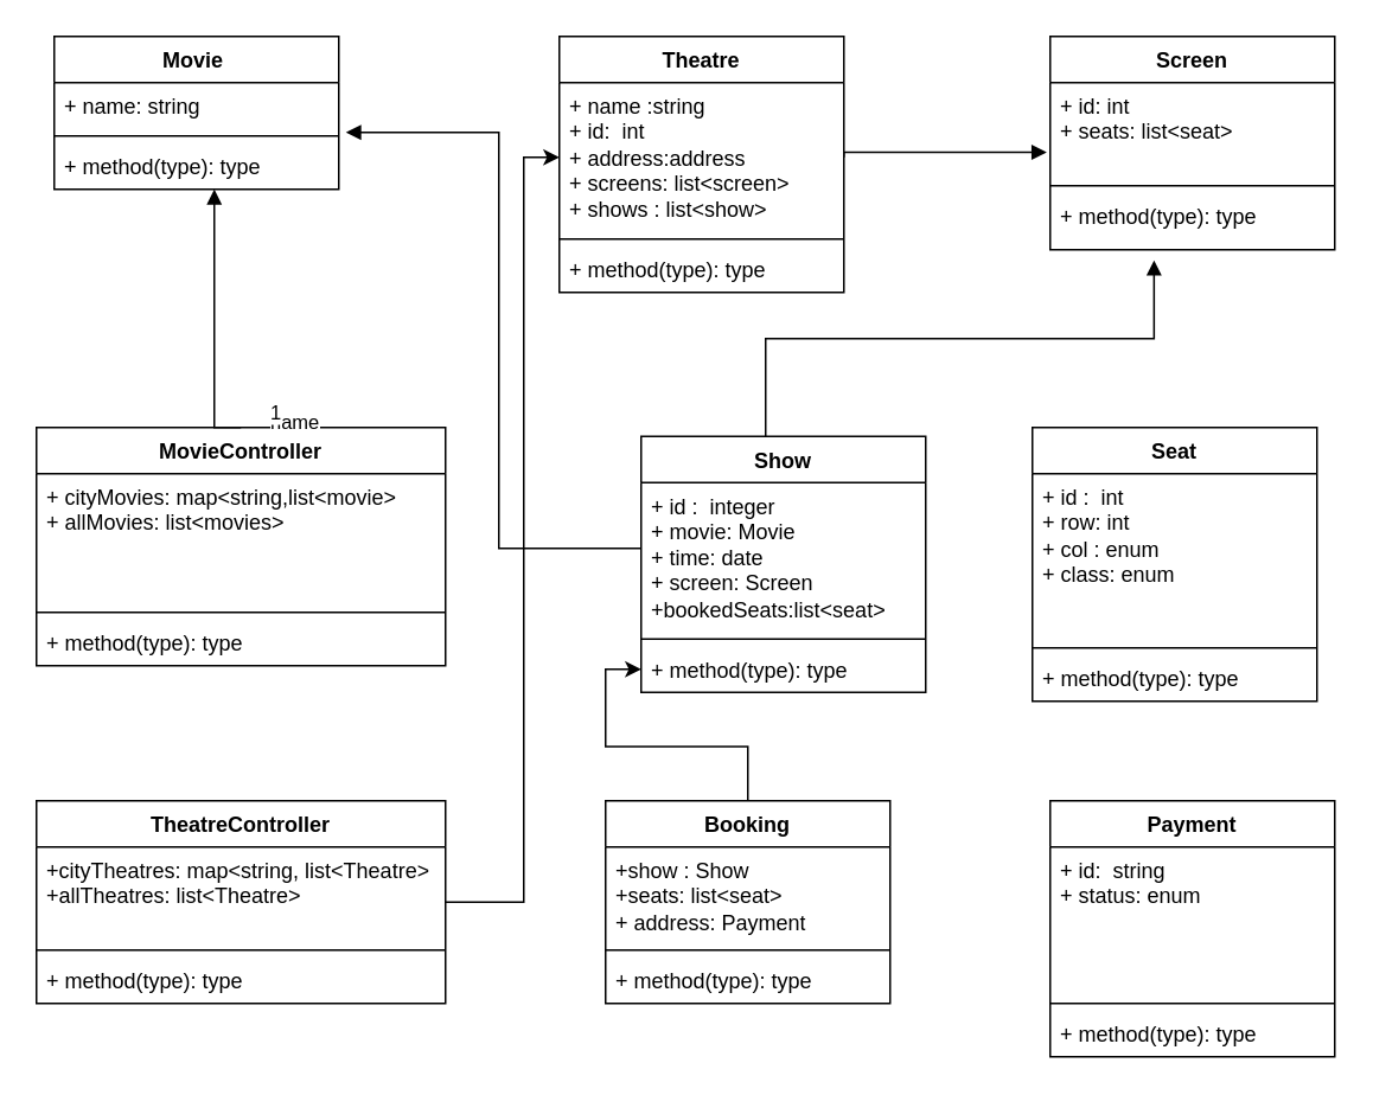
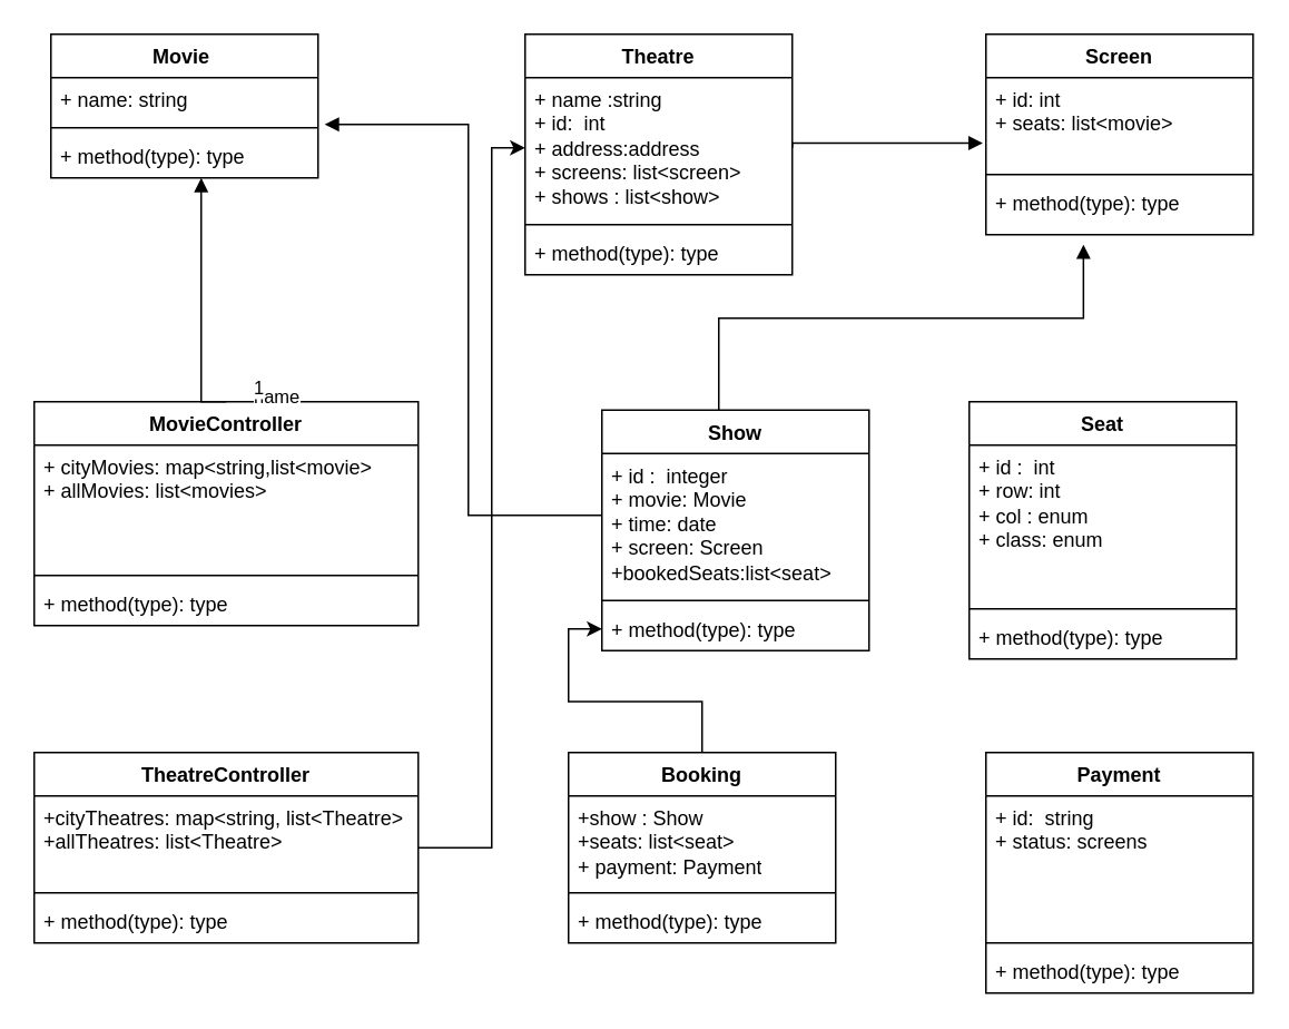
  <mxCell id="0" />
  <mxCell id="1" parent="0" />
  <mxCell id="2" value="Movie&lt;span style=&quot;white-space: pre;&quot;&gt; &lt;/span&gt;" style="swimlane;fontStyle=1;align=center;verticalAlign=top;childLayout=stackLayout;horizontal=1;startSize=26;horizontalStack=0;resizeParent=1;resizeParentMax=0;resizeLast=0;collapsible=1;marginBottom=0;whiteSpace=wrap;html=1;" parent="1" vertex="1"><mxGeometry x="30" y="20" width="160" height="86" as="geometry" /></mxCell>
  <mxCell id="3" value="+ name: string" style="text;strokeColor=none;fillColor=none;align=left;verticalAlign=top;spacingLeft=4;spacingRight=4;overflow=hidden;rotatable=0;points=[[0,0.5],[1,0.5]];portConstraint=eastwest;whiteSpace=wrap;html=1;" parent="2" vertex="1"><mxGeometry y="26" width="160" height="26" as="geometry" /></mxCell>
  <mxCell id="4" value="" style="line;strokeWidth=1;fillColor=none;align=left;verticalAlign=middle;spacingTop=-1;spacingLeft=3;spacingRight=3;rotatable=0;labelPosition=right;points=[];portConstraint=eastwest;strokeColor=inherit;" parent="2" vertex="1"><mxGeometry y="52" width="160" height="8" as="geometry" /></mxCell>
  <mxCell id="5" value="+ method(type): type" style="text;strokeColor=none;fillColor=none;align=left;verticalAlign=top;spacingLeft=4;spacingRight=4;overflow=hidden;rotatable=0;points=[[0,0.5],[1,0.5]];portConstraint=eastwest;whiteSpace=wrap;html=1;" parent="2" vertex="1"><mxGeometry y="60" width="160" height="26" as="geometry" /></mxCell>
  <mxCell id="6" value="MovieController" style="swimlane;fontStyle=1;align=center;verticalAlign=top;childLayout=stackLayout;horizontal=1;startSize=26;horizontalStack=0;resizeParent=1;resizeParentMax=0;resizeLast=0;collapsible=1;marginBottom=0;whiteSpace=wrap;html=1;" parent="1" vertex="1"><mxGeometry x="20" y="240" width="230" height="134" as="geometry" /></mxCell>
  <mxCell id="7" value="+ cityMovies: map&amp;lt;string,list&amp;lt;movie&amp;gt;&lt;br&gt;+ allMovies: list&amp;lt;movies&amp;gt;" style="text;strokeColor=none;fillColor=none;align=left;verticalAlign=top;spacingLeft=4;spacingRight=4;overflow=hidden;rotatable=0;points=[[0,0.5],[1,0.5]];portConstraint=eastwest;whiteSpace=wrap;html=1;" parent="6" vertex="1"><mxGeometry y="26" width="230" height="74" as="geometry" /></mxCell>
  <mxCell id="8" value="" style="line;strokeWidth=1;fillColor=none;align=left;verticalAlign=middle;spacingTop=-1;spacingLeft=3;spacingRight=3;rotatable=0;labelPosition=right;points=[];portConstraint=eastwest;strokeColor=inherit;" parent="6" vertex="1"><mxGeometry y="100" width="230" height="8" as="geometry" /></mxCell>
  <mxCell id="9" value="+ method(type): type" style="text;strokeColor=none;fillColor=none;align=left;verticalAlign=top;spacingLeft=4;spacingRight=4;overflow=hidden;rotatable=0;points=[[0,0.5],[1,0.5]];portConstraint=eastwest;whiteSpace=wrap;html=1;" parent="6" vertex="1"><mxGeometry y="108" width="230" height="26" as="geometry" /></mxCell>
  <mxCell id="10" value="name" style="endArrow=block;endFill=1;html=1;edgeStyle=orthogonalEdgeStyle;align=left;verticalAlign=top;rounded=0;exitX=0.5;exitY=0;exitDx=0;exitDy=0;" parent="1" source="6" target="5" edge="1"><mxGeometry x="-0.586" y="-30" relative="1" as="geometry"><mxPoint x="90" y="220" as="sourcePoint" /><mxPoint x="210" y="180" as="targetPoint" /><Array as="points"><mxPoint x="120" y="240" /></Array><mxPoint as="offset" /></mxGeometry></mxCell>
  <mxCell id="11" value="1" style="edgeLabel;resizable=0;html=1;align=left;verticalAlign=bottom;" parent="10" connectable="0" vertex="1"><mxGeometry x="-1" relative="1" as="geometry"><mxPoint x="15" as="offset" /></mxGeometry></mxCell>
  <mxCell id="12" value="Theatre" style="swimlane;fontStyle=1;align=center;verticalAlign=top;childLayout=stackLayout;horizontal=1;startSize=26;horizontalStack=0;resizeParent=1;resizeParentMax=0;resizeLast=0;collapsible=1;marginBottom=0;whiteSpace=wrap;html=1;" parent="1" vertex="1"><mxGeometry x="314" y="20" width="160" height="144" as="geometry" /></mxCell>
  <mxCell id="13" value="+ name :string&lt;br&gt;+ id:&amp;nbsp; int&lt;br&gt;+ address:address&lt;br&gt;+ screens: list&amp;lt;screen&amp;gt;&lt;br&gt;+ shows : list&amp;lt;show&amp;gt;" style="text;strokeColor=none;fillColor=none;align=left;verticalAlign=top;spacingLeft=4;spacingRight=4;overflow=hidden;rotatable=0;points=[[0,0.5],[1,0.5]];portConstraint=eastwest;whiteSpace=wrap;html=1;" parent="12" vertex="1"><mxGeometry y="26" width="160" height="84" as="geometry" /></mxCell>
  <mxCell id="14" value="" style="line;strokeWidth=1;fillColor=none;align=left;verticalAlign=middle;spacingTop=-1;spacingLeft=3;spacingRight=3;rotatable=0;labelPosition=right;points=[];portConstraint=eastwest;strokeColor=inherit;" parent="12" vertex="1"><mxGeometry y="110" width="160" height="8" as="geometry" /></mxCell>
  <mxCell id="15" value="+ method(type): type" style="text;strokeColor=none;fillColor=none;align=left;verticalAlign=top;spacingLeft=4;spacingRight=4;overflow=hidden;rotatable=0;points=[[0,0.5],[1,0.5]];portConstraint=eastwest;whiteSpace=wrap;html=1;" parent="12" vertex="1"><mxGeometry y="118" width="160" height="26" as="geometry" /></mxCell>
  <mxCell id="16" value="Screen" style="swimlane;fontStyle=1;align=center;verticalAlign=top;childLayout=stackLayout;horizontal=1;startSize=26;horizontalStack=0;resizeParent=1;resizeParentMax=0;resizeLast=0;collapsible=1;marginBottom=0;whiteSpace=wrap;html=1;" parent="1" vertex="1"><mxGeometry x="590" y="20" width="160" height="120" as="geometry" /></mxCell>
- <mxCell id="17" value="+ id: int&lt;br&gt;+ seats: list&amp;lt;seat&amp;gt;" style="text;strokeColor=none;fillColor=none;align=left;verticalAlign=top;spacingLeft=4;spacingRight=4;overflow=hidden;rotatable=0;points=[[0,0.5],[1,0.5]];portConstraint=eastwest;whiteSpace=wrap;html=1;" parent="16" vertex="1"><mxGeometry y="26" width="160" height="54" as="geometry" /></mxCell>
+ <mxCell id="17" value="+ id: int&lt;br&gt;+ seats: list&amp;lt;movie&amp;gt;" style="text;strokeColor=none;fillColor=none;align=left;verticalAlign=top;spacingLeft=4;spacingRight=4;overflow=hidden;rotatable=0;points=[[0,0.5],[1,0.5]];portConstraint=eastwest;whiteSpace=wrap;html=1;" parent="16" vertex="1"><mxGeometry y="26" width="160" height="54" as="geometry" /></mxCell>
  <mxCell id="18" value="" style="line;strokeWidth=1;fillColor=none;align=left;verticalAlign=middle;spacingTop=-1;spacingLeft=3;spacingRight=3;rotatable=0;labelPosition=right;points=[];portConstraint=eastwest;strokeColor=inherit;" parent="16" vertex="1"><mxGeometry y="80" width="160" height="8" as="geometry" /></mxCell>
  <mxCell id="19" value="+ method(type): type" style="text;strokeColor=none;fillColor=none;align=left;verticalAlign=top;spacingLeft=4;spacingRight=4;overflow=hidden;rotatable=0;points=[[0,0.5],[1,0.5]];portConstraint=eastwest;whiteSpace=wrap;html=1;" parent="16" vertex="1"><mxGeometry y="88" width="160" height="32" as="geometry" /></mxCell>
  <mxCell id="20" value="" style="endArrow=block;endFill=1;html=1;edgeStyle=orthogonalEdgeStyle;align=left;verticalAlign=top;rounded=0;exitX=1;exitY=0.5;exitDx=0;exitDy=0;entryX=-0.012;entryY=0.726;entryDx=0;entryDy=0;entryPerimeter=0;" parent="1" source="13" target="17" edge="1"><mxGeometry x="-0.586" y="-30" relative="1" as="geometry"><mxPoint x="500" y="154" as="sourcePoint" /><mxPoint x="535" y="20" as="targetPoint" /><Array as="points"><mxPoint x="474" y="85" /></Array><mxPoint as="offset" /></mxGeometry></mxCell>
  <mxCell id="21" style="edgeStyle=orthogonalEdgeStyle;rounded=0;orthogonalLoop=1;jettySize=auto;html=1;endArrow=block;endFill=1;entryX=0.365;entryY=1.185;entryDx=0;entryDy=0;entryPerimeter=0;" parent="1" source="22" target="19" edge="1"><mxGeometry relative="1" as="geometry"><mxPoint x="620" y="140" as="targetPoint" /><Array as="points"><mxPoint x="430" y="190" /><mxPoint x="648" y="190" /></Array></mxGeometry></mxCell>
  <mxCell id="22" value="Show" style="swimlane;fontStyle=1;align=center;verticalAlign=top;childLayout=stackLayout;horizontal=1;startSize=26;horizontalStack=0;resizeParent=1;resizeParentMax=0;resizeLast=0;collapsible=1;marginBottom=0;whiteSpace=wrap;html=1;" parent="1" vertex="1"><mxGeometry x="360" y="245" width="160" height="144" as="geometry" /></mxCell>
  <mxCell id="23" value="+ id :&amp;nbsp; integer&lt;br&gt;+ movie: Movie&lt;br&gt;+ time: date&lt;br&gt;+ screen: Screen&lt;br&gt;+bookedSeats:list&amp;lt;seat&amp;gt;" style="text;strokeColor=none;fillColor=none;align=left;verticalAlign=top;spacingLeft=4;spacingRight=4;overflow=hidden;rotatable=0;points=[[0,0.5],[1,0.5]];portConstraint=eastwest;whiteSpace=wrap;html=1;" parent="22" vertex="1"><mxGeometry y="26" width="160" height="84" as="geometry" /></mxCell>
  <mxCell id="24" value="" style="line;strokeWidth=1;fillColor=none;align=left;verticalAlign=middle;spacingTop=-1;spacingLeft=3;spacingRight=3;rotatable=0;labelPosition=right;points=[];portConstraint=eastwest;strokeColor=inherit;" parent="22" vertex="1"><mxGeometry y="110" width="160" height="8" as="geometry" /></mxCell>
  <mxCell id="25" value="+ method(type): type" style="text;strokeColor=none;fillColor=none;align=left;verticalAlign=top;spacingLeft=4;spacingRight=4;overflow=hidden;rotatable=0;points=[[0,0.5],[1,0.5]];portConstraint=eastwest;whiteSpace=wrap;html=1;" parent="22" vertex="1"><mxGeometry y="118" width="160" height="26" as="geometry" /></mxCell>
  <mxCell id="26" style="edgeStyle=orthogonalEdgeStyle;rounded=0;orthogonalLoop=1;jettySize=auto;html=1;entryX=1.025;entryY=1.077;entryDx=0;entryDy=0;entryPerimeter=0;endArrow=block;endFill=1;" parent="1" source="23" target="3" edge="1"><mxGeometry relative="1" as="geometry"><Array as="points"><mxPoint x="280" y="308" /><mxPoint x="280" y="74" /></Array></mxGeometry></mxCell>
  <mxCell id="27" value="Seat" style="swimlane;fontStyle=1;align=center;verticalAlign=top;childLayout=stackLayout;horizontal=1;startSize=26;horizontalStack=0;resizeParent=1;resizeParentMax=0;resizeLast=0;collapsible=1;marginBottom=0;whiteSpace=wrap;html=1;" parent="1" vertex="1"><mxGeometry x="580" y="240" width="160" height="154" as="geometry" /></mxCell>
  <mxCell id="28" value="+ id :&amp;nbsp; int&lt;br&gt;+ row: int&lt;br&gt;+ col : enum&lt;br&gt;+ class: enum" style="text;strokeColor=none;fillColor=none;align=left;verticalAlign=top;spacingLeft=4;spacingRight=4;overflow=hidden;rotatable=0;points=[[0,0.5],[1,0.5]];portConstraint=eastwest;whiteSpace=wrap;html=1;" parent="27" vertex="1"><mxGeometry y="26" width="160" height="94" as="geometry" /></mxCell>
  <mxCell id="29" value="" style="line;strokeWidth=1;fillColor=none;align=left;verticalAlign=middle;spacingTop=-1;spacingLeft=3;spacingRight=3;rotatable=0;labelPosition=right;points=[];portConstraint=eastwest;strokeColor=inherit;" parent="27" vertex="1"><mxGeometry y="120" width="160" height="8" as="geometry" /></mxCell>
  <mxCell id="30" value="+ method(type): type" style="text;strokeColor=none;fillColor=none;align=left;verticalAlign=top;spacingLeft=4;spacingRight=4;overflow=hidden;rotatable=0;points=[[0,0.5],[1,0.5]];portConstraint=eastwest;whiteSpace=wrap;html=1;" parent="27" vertex="1"><mxGeometry y="128" width="160" height="26" as="geometry" /></mxCell>
  <mxCell id="31" style="edgeStyle=orthogonalEdgeStyle;rounded=0;orthogonalLoop=1;jettySize=auto;html=1;entryX=0;entryY=0.5;entryDx=0;entryDy=0;" parent="1" source="32" target="13" edge="1"><mxGeometry relative="1" as="geometry"><Array as="points"><mxPoint x="294" y="88" /></Array></mxGeometry></mxCell>
  <mxCell id="32" value="TheatreController" style="swimlane;fontStyle=1;align=center;verticalAlign=top;childLayout=stackLayout;horizontal=1;startSize=26;horizontalStack=0;resizeParent=1;resizeParentMax=0;resizeLast=0;collapsible=1;marginBottom=0;whiteSpace=wrap;html=1;" parent="1" vertex="1"><mxGeometry x="20" y="450" width="230" height="114" as="geometry" /></mxCell>
  <mxCell id="33" value="+cityTheatres: map&amp;lt;string, list&amp;lt;Theatre&amp;gt;&lt;br&gt;+allTheatres: list&amp;lt;Theatre&amp;gt;" style="text;strokeColor=none;fillColor=none;align=left;verticalAlign=top;spacingLeft=4;spacingRight=4;overflow=hidden;rotatable=0;points=[[0,0.5],[1,0.5]];portConstraint=eastwest;whiteSpace=wrap;html=1;" parent="32" vertex="1"><mxGeometry y="26" width="230" height="54" as="geometry" /></mxCell>
  <mxCell id="34" value="" style="line;strokeWidth=1;fillColor=none;align=left;verticalAlign=middle;spacingTop=-1;spacingLeft=3;spacingRight=3;rotatable=0;labelPosition=right;points=[];portConstraint=eastwest;strokeColor=inherit;" parent="32" vertex="1"><mxGeometry y="80" width="230" height="8" as="geometry" /></mxCell>
  <mxCell id="35" value="+ method(type): type" style="text;strokeColor=none;fillColor=none;align=left;verticalAlign=top;spacingLeft=4;spacingRight=4;overflow=hidden;rotatable=0;points=[[0,0.5],[1,0.5]];portConstraint=eastwest;whiteSpace=wrap;html=1;" parent="32" vertex="1"><mxGeometry y="88" width="230" height="26" as="geometry" /></mxCell>
  <mxCell id="36" value="" style="edgeStyle=orthogonalEdgeStyle;rounded=0;orthogonalLoop=1;jettySize=auto;html=1;" parent="1" source="37" target="25" edge="1"><mxGeometry relative="1" as="geometry" /></mxCell>
  <mxCell id="37" value="Booking" style="swimlane;fontStyle=1;align=center;verticalAlign=top;childLayout=stackLayout;horizontal=1;startSize=26;horizontalStack=0;resizeParent=1;resizeParentMax=0;resizeLast=0;collapsible=1;marginBottom=0;whiteSpace=wrap;html=1;" parent="1" vertex="1"><mxGeometry x="340" y="450" width="160" height="114" as="geometry" /></mxCell>
- <mxCell id="38" value="+show : Show&lt;br&gt;+seats: list&amp;lt;seat&amp;gt;&lt;br&gt;+ address: Payment" style="text;strokeColor=none;fillColor=none;align=left;verticalAlign=top;spacingLeft=4;spacingRight=4;overflow=hidden;rotatable=0;points=[[0,0.5],[1,0.5]];portConstraint=eastwest;whiteSpace=wrap;html=1;" parent="37" vertex="1"><mxGeometry y="26" width="160" height="54" as="geometry" /></mxCell>
+ <mxCell id="38" value="+show : Show&lt;br&gt;+seats: list&amp;lt;seat&amp;gt;&lt;br&gt;+ payment: Payment" style="text;strokeColor=none;fillColor=none;align=left;verticalAlign=top;spacingLeft=4;spacingRight=4;overflow=hidden;rotatable=0;points=[[0,0.5],[1,0.5]];portConstraint=eastwest;whiteSpace=wrap;html=1;" parent="37" vertex="1"><mxGeometry y="26" width="160" height="54" as="geometry" /></mxCell>
  <mxCell id="39" value="" style="line;strokeWidth=1;fillColor=none;align=left;verticalAlign=middle;spacingTop=-1;spacingLeft=3;spacingRight=3;rotatable=0;labelPosition=right;points=[];portConstraint=eastwest;strokeColor=inherit;" parent="37" vertex="1"><mxGeometry y="80" width="160" height="8" as="geometry" /></mxCell>
  <mxCell id="40" value="+ method(type): type" style="text;strokeColor=none;fillColor=none;align=left;verticalAlign=top;spacingLeft=4;spacingRight=4;overflow=hidden;rotatable=0;points=[[0,0.5],[1,0.5]];portConstraint=eastwest;whiteSpace=wrap;html=1;" parent="37" vertex="1"><mxGeometry y="88" width="160" height="26" as="geometry" /></mxCell>
  <mxCell id="41" value="Payment" style="swimlane;fontStyle=1;align=center;verticalAlign=top;childLayout=stackLayout;horizontal=1;startSize=26;horizontalStack=0;resizeParent=1;resizeParentMax=0;resizeLast=0;collapsible=1;marginBottom=0;whiteSpace=wrap;html=1;" parent="1" vertex="1"><mxGeometry x="590" y="450" width="160" height="144" as="geometry" /></mxCell>
- <mxCell id="42" value="+ id:&amp;nbsp; string&lt;br&gt;+ status: enum&lt;br&gt;" style="text;strokeColor=none;fillColor=none;align=left;verticalAlign=top;spacingLeft=4;spacingRight=4;overflow=hidden;rotatable=0;points=[[0,0.5],[1,0.5]];portConstraint=eastwest;whiteSpace=wrap;html=1;" parent="41" vertex="1"><mxGeometry y="26" width="160" height="84" as="geometry" /></mxCell>
+ <mxCell id="42" value="+ id:&amp;nbsp; string&lt;br&gt;+ status: screens&lt;br&gt;" style="text;strokeColor=none;fillColor=none;align=left;verticalAlign=top;spacingLeft=4;spacingRight=4;overflow=hidden;rotatable=0;points=[[0,0.5],[1,0.5]];portConstraint=eastwest;whiteSpace=wrap;html=1;" parent="41" vertex="1"><mxGeometry y="26" width="160" height="84" as="geometry" /></mxCell>
  <mxCell id="43" value="" style="line;strokeWidth=1;fillColor=none;align=left;verticalAlign=middle;spacingTop=-1;spacingLeft=3;spacingRight=3;rotatable=0;labelPosition=right;points=[];portConstraint=eastwest;strokeColor=inherit;" parent="41" vertex="1"><mxGeometry y="110" width="160" height="8" as="geometry" /></mxCell>
  <mxCell id="44" value="+ method(type): type" style="text;strokeColor=none;fillColor=none;align=left;verticalAlign=top;spacingLeft=4;spacingRight=4;overflow=hidden;rotatable=0;points=[[0,0.5],[1,0.5]];portConstraint=eastwest;whiteSpace=wrap;html=1;" parent="41" vertex="1"><mxGeometry y="118" width="160" height="26" as="geometry" /></mxCell>
